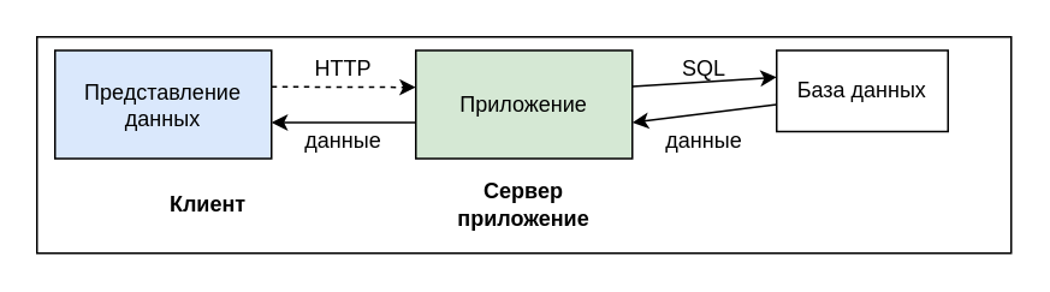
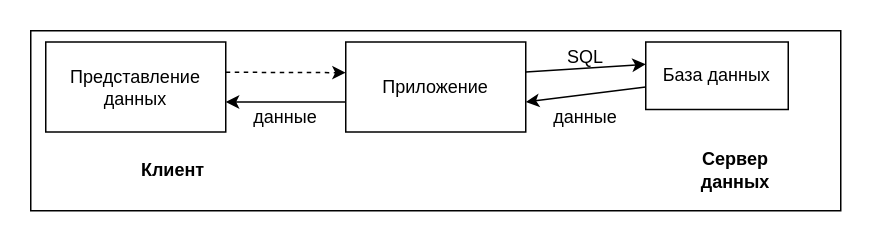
  <mxCell id="0" />
  <mxCell id="1" parent="0" />
  <mxCell id="2" value="" style="rounded=0;whiteSpace=wrap;html=1;" vertex="1" parent="1"><mxGeometry x="20" y="20" width="540" height="120" as="geometry" /></mxCell>
- <mxCell id="3" value="Представление данных" style="rounded=0;whiteSpace=wrap;html=1;fillColor=#dae8fc;" vertex="1" parent="1"><mxGeometry x="30" y="27.5" width="120" height="60" as="geometry" /></mxCell>
- <mxCell id="4" value="Приложение" style="rounded=0;whiteSpace=wrap;html=1;fillColor=#d5e8d4;" vertex="1" parent="1"><mxGeometry x="230" y="27.5" width="120" height="60" as="geometry" /></mxCell>
+ <mxCell id="3" value="Представление данных" style="rounded=0;whiteSpace=wrap;html=1;" vertex="1" parent="1"><mxGeometry x="30" y="27.5" width="120" height="60" as="geometry" /></mxCell>
+ <mxCell id="4" value="Приложение" style="rounded=0;whiteSpace=wrap;html=1;" vertex="1" parent="1"><mxGeometry x="230" y="27.5" width="120" height="60" as="geometry" /></mxCell>
  <mxCell id="5" value="База данных" style="rounded=0;whiteSpace=wrap;html=1;" vertex="1" parent="1"><mxGeometry x="430" y="27.5" width="95" height="45" as="geometry" /></mxCell>
  <mxCell id="6" value="" style="endArrow=classic;html=1;rounded=0;entryX=0;entryY=0.341;entryDx=0;entryDy=0;entryPerimeter=0;exitX=1;exitY=0.336;exitDx=0;exitDy=0;exitPerimeter=0;dashed=1;" edge="1" parent="1" source="3" target="4"><mxGeometry width="50" height="50" relative="1" as="geometry"><mxPoint x="149.88" y="49.52" as="sourcePoint" /><mxPoint x="230" y="49.16" as="targetPoint" /></mxGeometry></mxCell>
  <mxCell id="7" value="" style="endArrow=classic;html=1;rounded=0;entryX=0;entryY=0.331;entryDx=0;entryDy=0;entryPerimeter=0;exitX=1;exitY=0.367;exitDx=0;exitDy=0;exitPerimeter=0;" edge="1" parent="1" target="5"><mxGeometry width="50" height="50" relative="1" as="geometry"><mxPoint x="350" y="47.5" as="sourcePoint" /><mxPoint x="428" y="47.5" as="targetPoint" /></mxGeometry></mxCell>
  <mxCell id="8" value="" style="endArrow=classic;html=1;rounded=0;entryX=-0.017;entryY=0.367;entryDx=0;entryDy=0;entryPerimeter=0;exitX=0;exitY=0.667;exitDx=0;exitDy=0;exitPerimeter=0;" edge="1" parent="1" source="5"><mxGeometry width="50" height="50" relative="1" as="geometry"><mxPoint x="425" y="67.5" as="sourcePoint" /><mxPoint x="350" y="67.5" as="targetPoint" /></mxGeometry></mxCell>
  <mxCell id="9" value="" style="endArrow=classic;html=1;rounded=0;entryX=-0.017;entryY=0.367;entryDx=0;entryDy=0;entryPerimeter=0;exitX=0;exitY=0.667;exitDx=0;exitDy=0;exitPerimeter=0;" edge="1" parent="1"><mxGeometry width="50" height="50" relative="1" as="geometry"><mxPoint x="230" y="67.5" as="sourcePoint" /><mxPoint x="150" y="67.5" as="targetPoint" /></mxGeometry></mxCell>
  <mxCell id="10" value="данные" style="text;html=1;align=center;verticalAlign=middle;whiteSpace=wrap;rounded=0;" vertex="1" parent="1"><mxGeometry x="160" y="67.5" width="60" height="20" as="geometry" /></mxCell>
  <mxCell id="11" value="данные" style="text;html=1;align=center;verticalAlign=middle;whiteSpace=wrap;rounded=0;" vertex="1" parent="1"><mxGeometry x="360" y="67.5" width="60" height="20" as="geometry" /></mxCell>
- <mxCell id="12" value="HTTP" style="text;html=1;align=center;verticalAlign=middle;whiteSpace=wrap;rounded=0;" vertex="1" parent="1"><mxGeometry x="160" y="27.5" width="60" height="20" as="geometry" /></mxCell>
  <mxCell id="13" value="SQL" style="text;html=1;align=center;verticalAlign=middle;whiteSpace=wrap;rounded=0;" vertex="1" parent="1"><mxGeometry x="360" y="27.5" width="60" height="20" as="geometry" /></mxCell>
  <mxCell id="14" value="&lt;b&gt;Клиент&lt;/b&gt;" style="text;html=1;align=center;verticalAlign=middle;whiteSpace=wrap;rounded=0;" vertex="1" parent="1"><mxGeometry x="85" y="97.5" width="60" height="30" as="geometry" /></mxCell>
- <mxCell id="15" value="&lt;b&gt;Сервер приложение&lt;/b&gt;" style="text;html=1;align=center;verticalAlign=middle;whiteSpace=wrap;rounded=0;" vertex="1" parent="1"><mxGeometry x="245" y="92.5" width="90" height="40" as="geometry" /></mxCell>
+ <mxCell id="16" value="&lt;b&gt;Сервер данных&lt;/b&gt;" style="text;html=1;align=center;verticalAlign=middle;whiteSpace=wrap;rounded=0;" vertex="1" parent="1"><mxGeometry x="455" y="92.5" width="70" height="40" as="geometry" /></mxCell>
